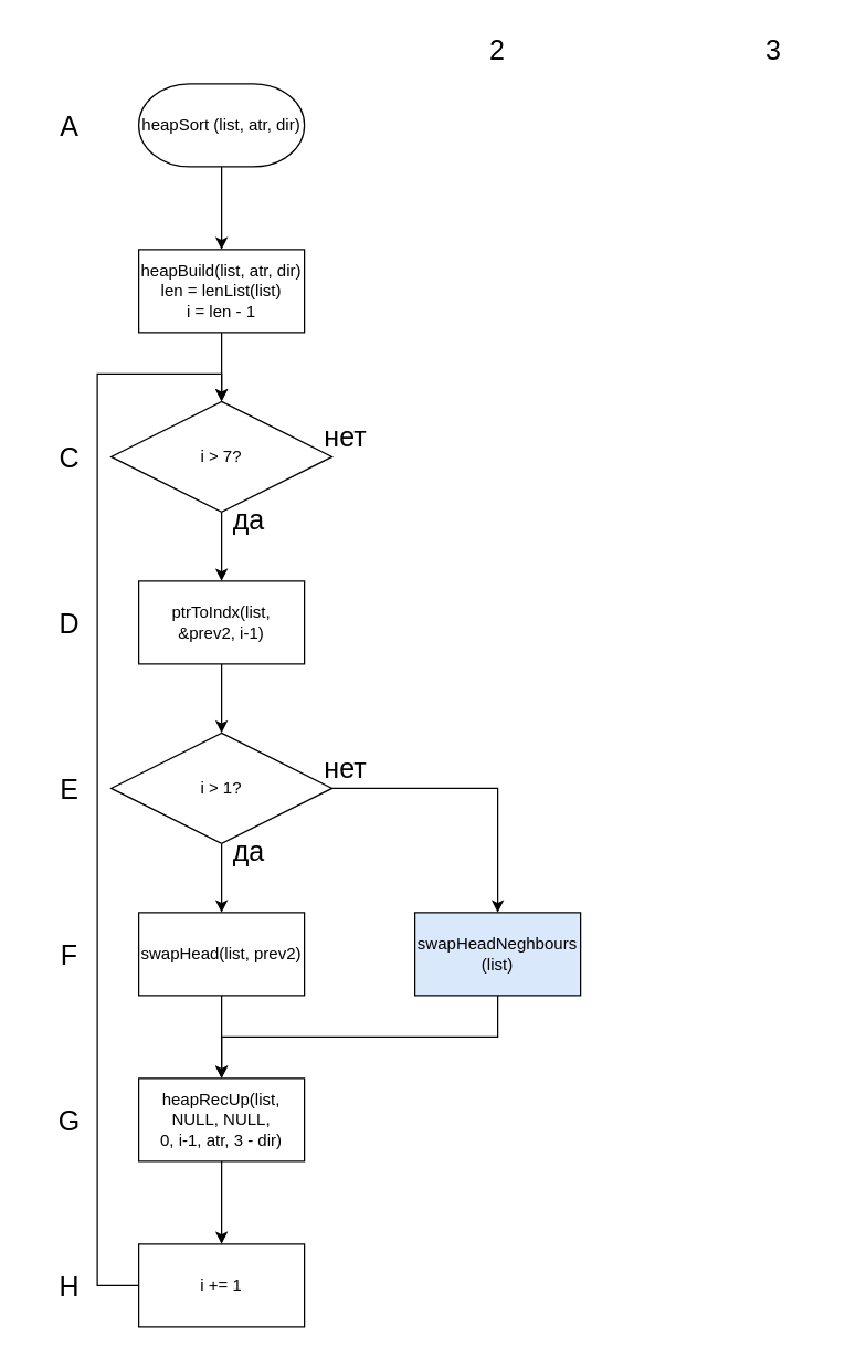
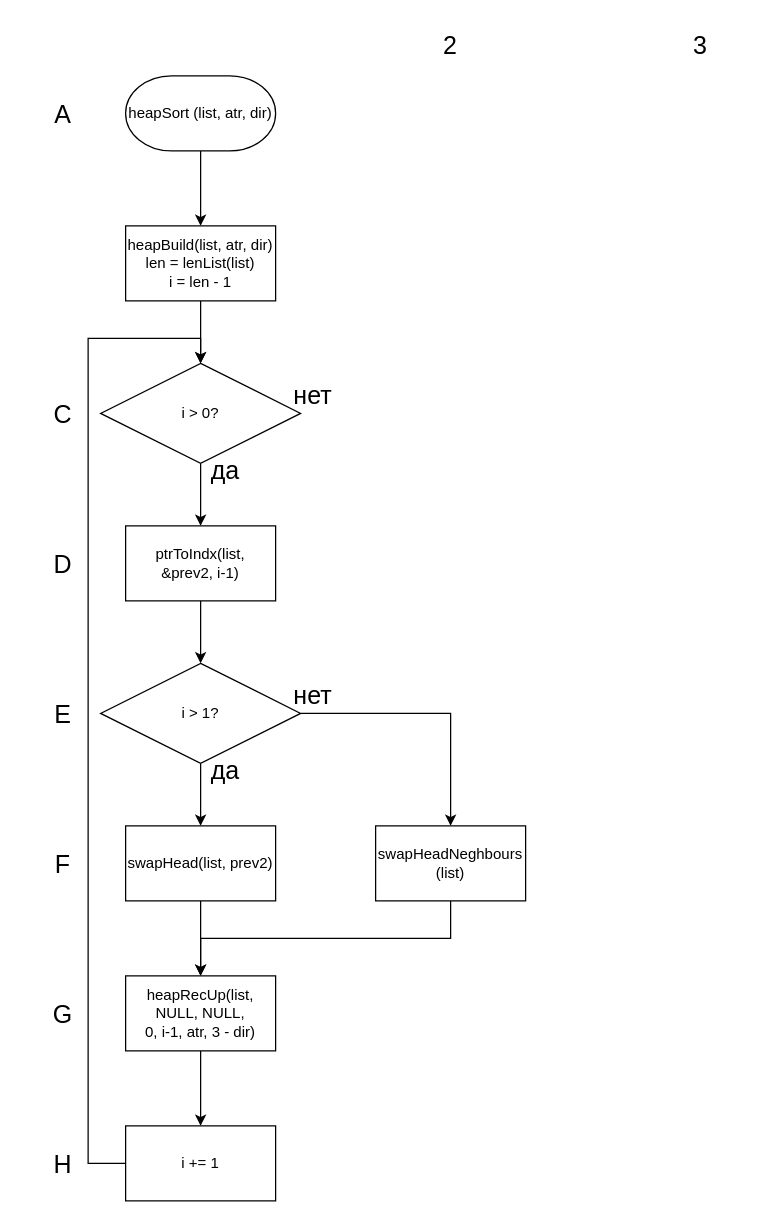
  <mxCell id="0" />
  <mxCell id="1" parent="0" />
  <mxCell id="2" value="" style="edgeStyle=orthogonalEdgeStyle;rounded=0;orthogonalLoop=1;jettySize=auto;html=1;" edge="1" parent="1" source="3" target="18"><mxGeometry relative="1" as="geometry" /></mxCell>
  <mxCell id="3" value="heapSort (list, atr, dir)" style="strokeWidth=1;html=1;shape=mxgraph.flowchart.terminator;whiteSpace=wrap;" parent="1" vertex="1"><mxGeometry x="100" y="60" width="120" height="60" as="geometry" /></mxCell>
  <mxCell id="4" value="&lt;span style=&quot;font-size: 20px;&quot;&gt;2&lt;/span&gt;" style="text;html=1;align=center;verticalAlign=middle;whiteSpace=wrap;rounded=0;" parent="1" vertex="1"><mxGeometry x="330" y="20" width="60" height="30" as="geometry" /></mxCell>
  <mxCell id="5" value="&lt;span style=&quot;font-size: 20px;&quot;&gt;3&lt;/span&gt;" style="text;html=1;align=center;verticalAlign=middle;whiteSpace=wrap;rounded=0;" parent="1" vertex="1"><mxGeometry x="530" y="20" width="60" height="30" as="geometry" /></mxCell>
  <mxCell id="6" value="&lt;span style=&quot;font-size: 20px;&quot;&gt;A&lt;/span&gt;" style="text;html=1;align=center;verticalAlign=middle;whiteSpace=wrap;rounded=0;" parent="1" vertex="1"><mxGeometry x="20" y="75" width="60" height="30" as="geometry" /></mxCell>
  <mxCell id="7" value="&lt;span style=&quot;font-size: 20px;&quot;&gt;C&lt;/span&gt;" style="text;html=1;align=center;verticalAlign=middle;whiteSpace=wrap;rounded=0;" parent="1" vertex="1"><mxGeometry x="20" y="315" width="60" height="30" as="geometry" /></mxCell>
  <mxCell id="8" value="&lt;span style=&quot;font-size: 20px;&quot;&gt;D&lt;/span&gt;" style="text;html=1;align=center;verticalAlign=middle;whiteSpace=wrap;rounded=0;" parent="1" vertex="1"><mxGeometry x="20" y="435" width="60" height="30" as="geometry" /></mxCell>
  <mxCell id="9" value="&lt;span style=&quot;font-size: 20px;&quot;&gt;E&lt;/span&gt;" style="text;html=1;align=center;verticalAlign=middle;whiteSpace=wrap;rounded=0;" parent="1" vertex="1"><mxGeometry x="20" y="555" width="60" height="30" as="geometry" /></mxCell>
  <mxCell id="10" value="&lt;span style=&quot;font-size: 20px;&quot;&gt;F&lt;/span&gt;" style="text;html=1;align=center;verticalAlign=middle;whiteSpace=wrap;rounded=0;" parent="1" vertex="1"><mxGeometry x="20" y="675" width="60" height="30" as="geometry" /></mxCell>
  <mxCell id="11" value="&lt;span style=&quot;font-size: 20px;&quot;&gt;G&lt;/span&gt;" style="text;html=1;align=center;verticalAlign=middle;whiteSpace=wrap;rounded=0;" parent="1" vertex="1"><mxGeometry x="20" y="795" width="60" height="30" as="geometry" /></mxCell>
  <mxCell id="12" value="" style="edgeStyle=orthogonalEdgeStyle;rounded=0;orthogonalLoop=1;jettySize=auto;html=1;" edge="1" parent="1" source="13" target="20"><mxGeometry relative="1" as="geometry" /></mxCell>
- <mxCell id="13" value="i &amp;gt; 7?" style="rhombus;whiteSpace=wrap;html=1;" vertex="1" parent="1"><mxGeometry x="80" y="290" width="160" height="80" as="geometry" /></mxCell>
+ <mxCell id="13" value="i &amp;gt; 0?" style="rhombus;whiteSpace=wrap;html=1;" vertex="1" parent="1"><mxGeometry x="80" y="290" width="160" height="80" as="geometry" /></mxCell>
  <mxCell id="14" value="&lt;font style=&quot;font-size: 20px;&quot;&gt;да&lt;/font&gt;" style="text;html=1;align=center;verticalAlign=middle;whiteSpace=wrap;rounded=0;" vertex="1" parent="1"><mxGeometry x="150" y="360" width="60" height="30" as="geometry" /></mxCell>
  <mxCell id="15" value="&lt;font style=&quot;font-size: 20px;&quot;&gt;нет&lt;/font&gt;" style="text;html=1;align=center;verticalAlign=middle;whiteSpace=wrap;rounded=0;" vertex="1" parent="1"><mxGeometry x="220" y="300" width="60" height="30" as="geometry" /></mxCell>
  <mxCell id="16" value="&lt;span style=&quot;font-size: 20px;&quot;&gt;H&lt;/span&gt;" style="text;html=1;align=center;verticalAlign=middle;whiteSpace=wrap;rounded=0;" vertex="1" parent="1"><mxGeometry x="20" y="915" width="60" height="30" as="geometry" /></mxCell>
  <mxCell id="17" value="" style="edgeStyle=orthogonalEdgeStyle;rounded=0;orthogonalLoop=1;jettySize=auto;html=1;" edge="1" parent="1" source="18" target="13"><mxGeometry relative="1" as="geometry" /></mxCell>
  <mxCell id="18" value="heapBuild(list, atr, dir)&lt;br&gt;len = lenList(list)&lt;br&gt;i = len - 1" style="rounded=0;whiteSpace=wrap;html=1;" vertex="1" parent="1"><mxGeometry x="100" y="180" width="120" height="60" as="geometry" /></mxCell>
  <mxCell id="19" value="" style="edgeStyle=orthogonalEdgeStyle;rounded=0;orthogonalLoop=1;jettySize=auto;html=1;" edge="1" parent="1" source="20" target="23"><mxGeometry relative="1" as="geometry" /></mxCell>
  <mxCell id="20" value="ptrToIndx(list,&lt;br&gt;&amp;amp;prev2, i-1)" style="rounded=0;whiteSpace=wrap;html=1;" vertex="1" parent="1"><mxGeometry x="100" y="420" width="120" height="60" as="geometry" /></mxCell>
  <mxCell id="21" value="" style="edgeStyle=orthogonalEdgeStyle;rounded=0;orthogonalLoop=1;jettySize=auto;html=1;" edge="1" parent="1" source="23" target="25"><mxGeometry relative="1" as="geometry" /></mxCell>
  <mxCell id="22" style="edgeStyle=orthogonalEdgeStyle;rounded=0;orthogonalLoop=1;jettySize=auto;html=1;" edge="1" parent="1" source="23" target="27"><mxGeometry relative="1" as="geometry" /></mxCell>
  <mxCell id="23" value="i &amp;gt; 1?" style="rhombus;whiteSpace=wrap;html=1;" vertex="1" parent="1"><mxGeometry x="80" y="530" width="160" height="80" as="geometry" /></mxCell>
  <mxCell id="24" value="" style="edgeStyle=orthogonalEdgeStyle;rounded=0;orthogonalLoop=1;jettySize=auto;html=1;" edge="1" parent="1" source="25" target="29"><mxGeometry relative="1" as="geometry" /></mxCell>
  <mxCell id="25" value="swapHead(list, prev2)" style="rounded=0;whiteSpace=wrap;html=1;" vertex="1" parent="1"><mxGeometry x="100" y="660" width="120" height="60" as="geometry" /></mxCell>
  <mxCell id="26" style="edgeStyle=orthogonalEdgeStyle;rounded=0;orthogonalLoop=1;jettySize=auto;html=1;" edge="1" parent="1" source="27" target="29"><mxGeometry relative="1" as="geometry"><Array as="points"><mxPoint x="360" y="750" /><mxPoint x="160" y="750" /></Array></mxGeometry></mxCell>
- <mxCell id="27" value="swapHeadNeghbours&lt;br&gt;(list)" style="rounded=0;whiteSpace=wrap;html=1;fillColor=#dae8fc;" vertex="1" parent="1"><mxGeometry x="300" y="660" width="120" height="60" as="geometry" /></mxCell>
+ <mxCell id="27" value="swapHeadNeghbours&lt;br&gt;(list)" style="rounded=0;whiteSpace=wrap;html=1;" vertex="1" parent="1"><mxGeometry x="300" y="660" width="120" height="60" as="geometry" /></mxCell>
  <mxCell id="28" value="" style="edgeStyle=orthogonalEdgeStyle;rounded=0;orthogonalLoop=1;jettySize=auto;html=1;" edge="1" parent="1" source="29" target="31"><mxGeometry relative="1" as="geometry" /></mxCell>
  <mxCell id="29" value="heapRecUp(list, NULL, NULL,&lt;br&gt;0, i-1, atr, 3 - dir)" style="rounded=0;whiteSpace=wrap;html=1;" vertex="1" parent="1"><mxGeometry x="100" y="780" width="120" height="60" as="geometry" /></mxCell>
  <mxCell id="30" style="edgeStyle=orthogonalEdgeStyle;rounded=0;orthogonalLoop=1;jettySize=auto;html=1;" edge="1" parent="1" source="31" target="13"><mxGeometry relative="1" as="geometry"><Array as="points"><mxPoint x="70" y="930" /><mxPoint x="70" y="270" /><mxPoint x="160" y="270" /></Array></mxGeometry></mxCell>
  <mxCell id="31" value="i += 1" style="rounded=0;whiteSpace=wrap;html=1;" vertex="1" parent="1"><mxGeometry x="100" y="900" width="120" height="60" as="geometry" /></mxCell>
  <mxCell id="32" value="&lt;font style=&quot;font-size: 20px;&quot;&gt;да&lt;/font&gt;" style="text;html=1;align=center;verticalAlign=middle;whiteSpace=wrap;rounded=0;" vertex="1" parent="1"><mxGeometry x="150" y="600" width="60" height="30" as="geometry" /></mxCell>
  <mxCell id="33" value="&lt;font style=&quot;font-size: 20px;&quot;&gt;нет&lt;/font&gt;" style="text;html=1;align=center;verticalAlign=middle;whiteSpace=wrap;rounded=0;" vertex="1" parent="1"><mxGeometry x="220" y="540" width="60" height="30" as="geometry" /></mxCell>
